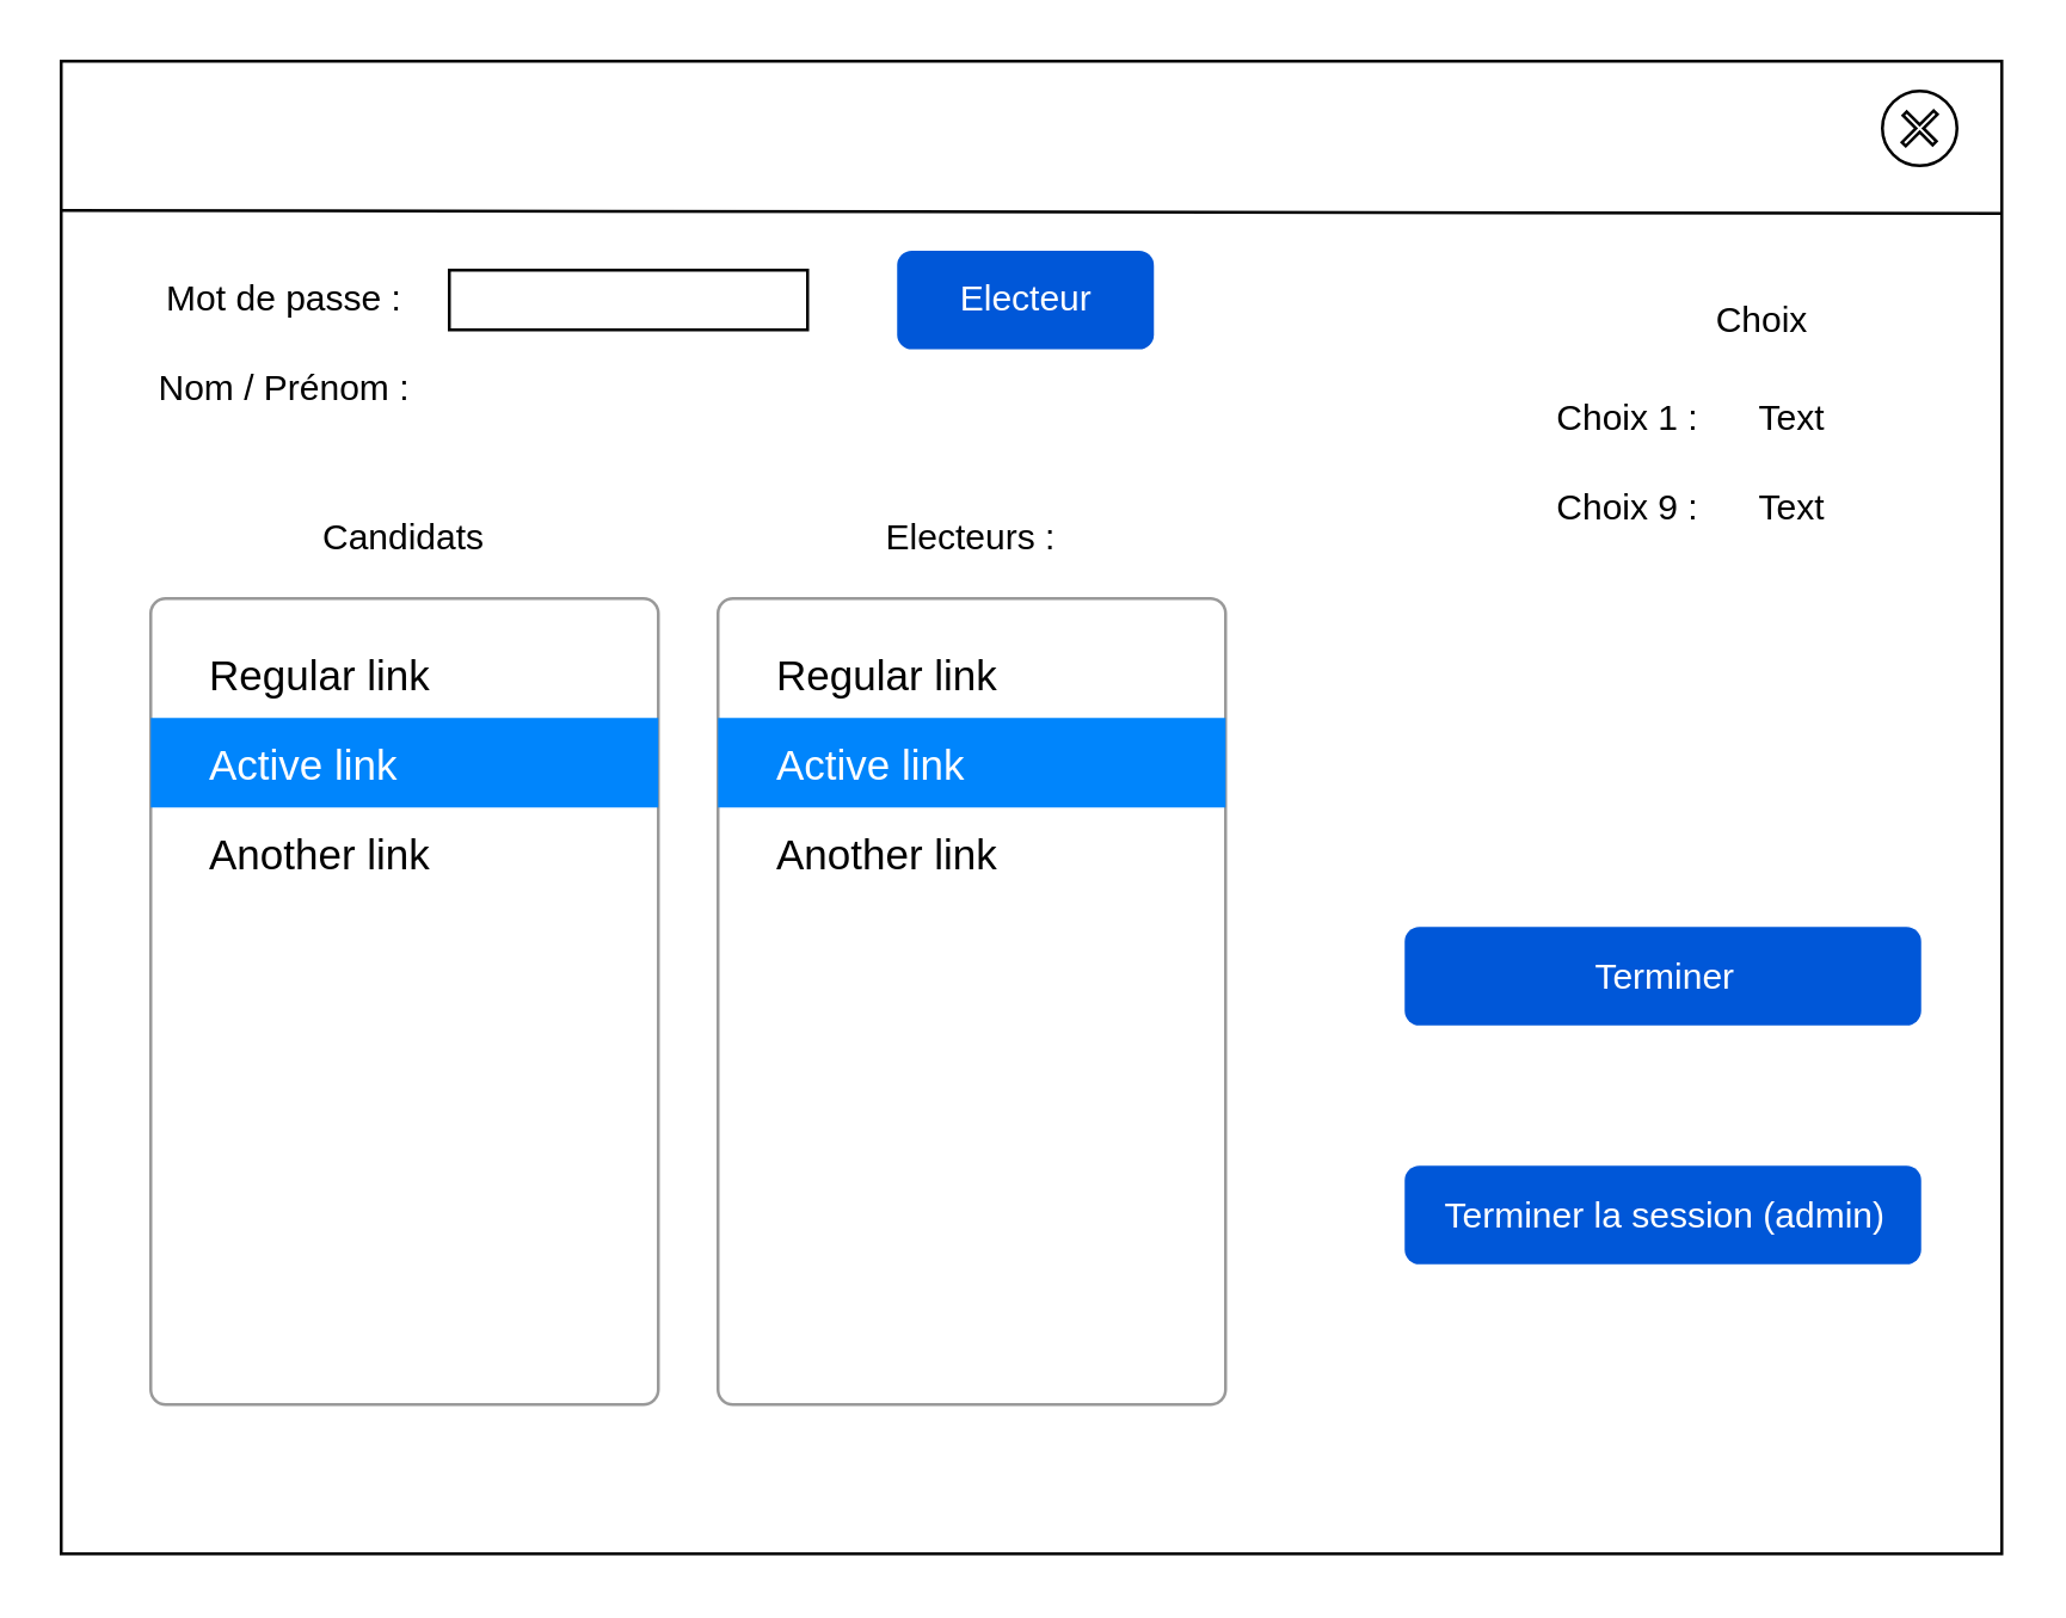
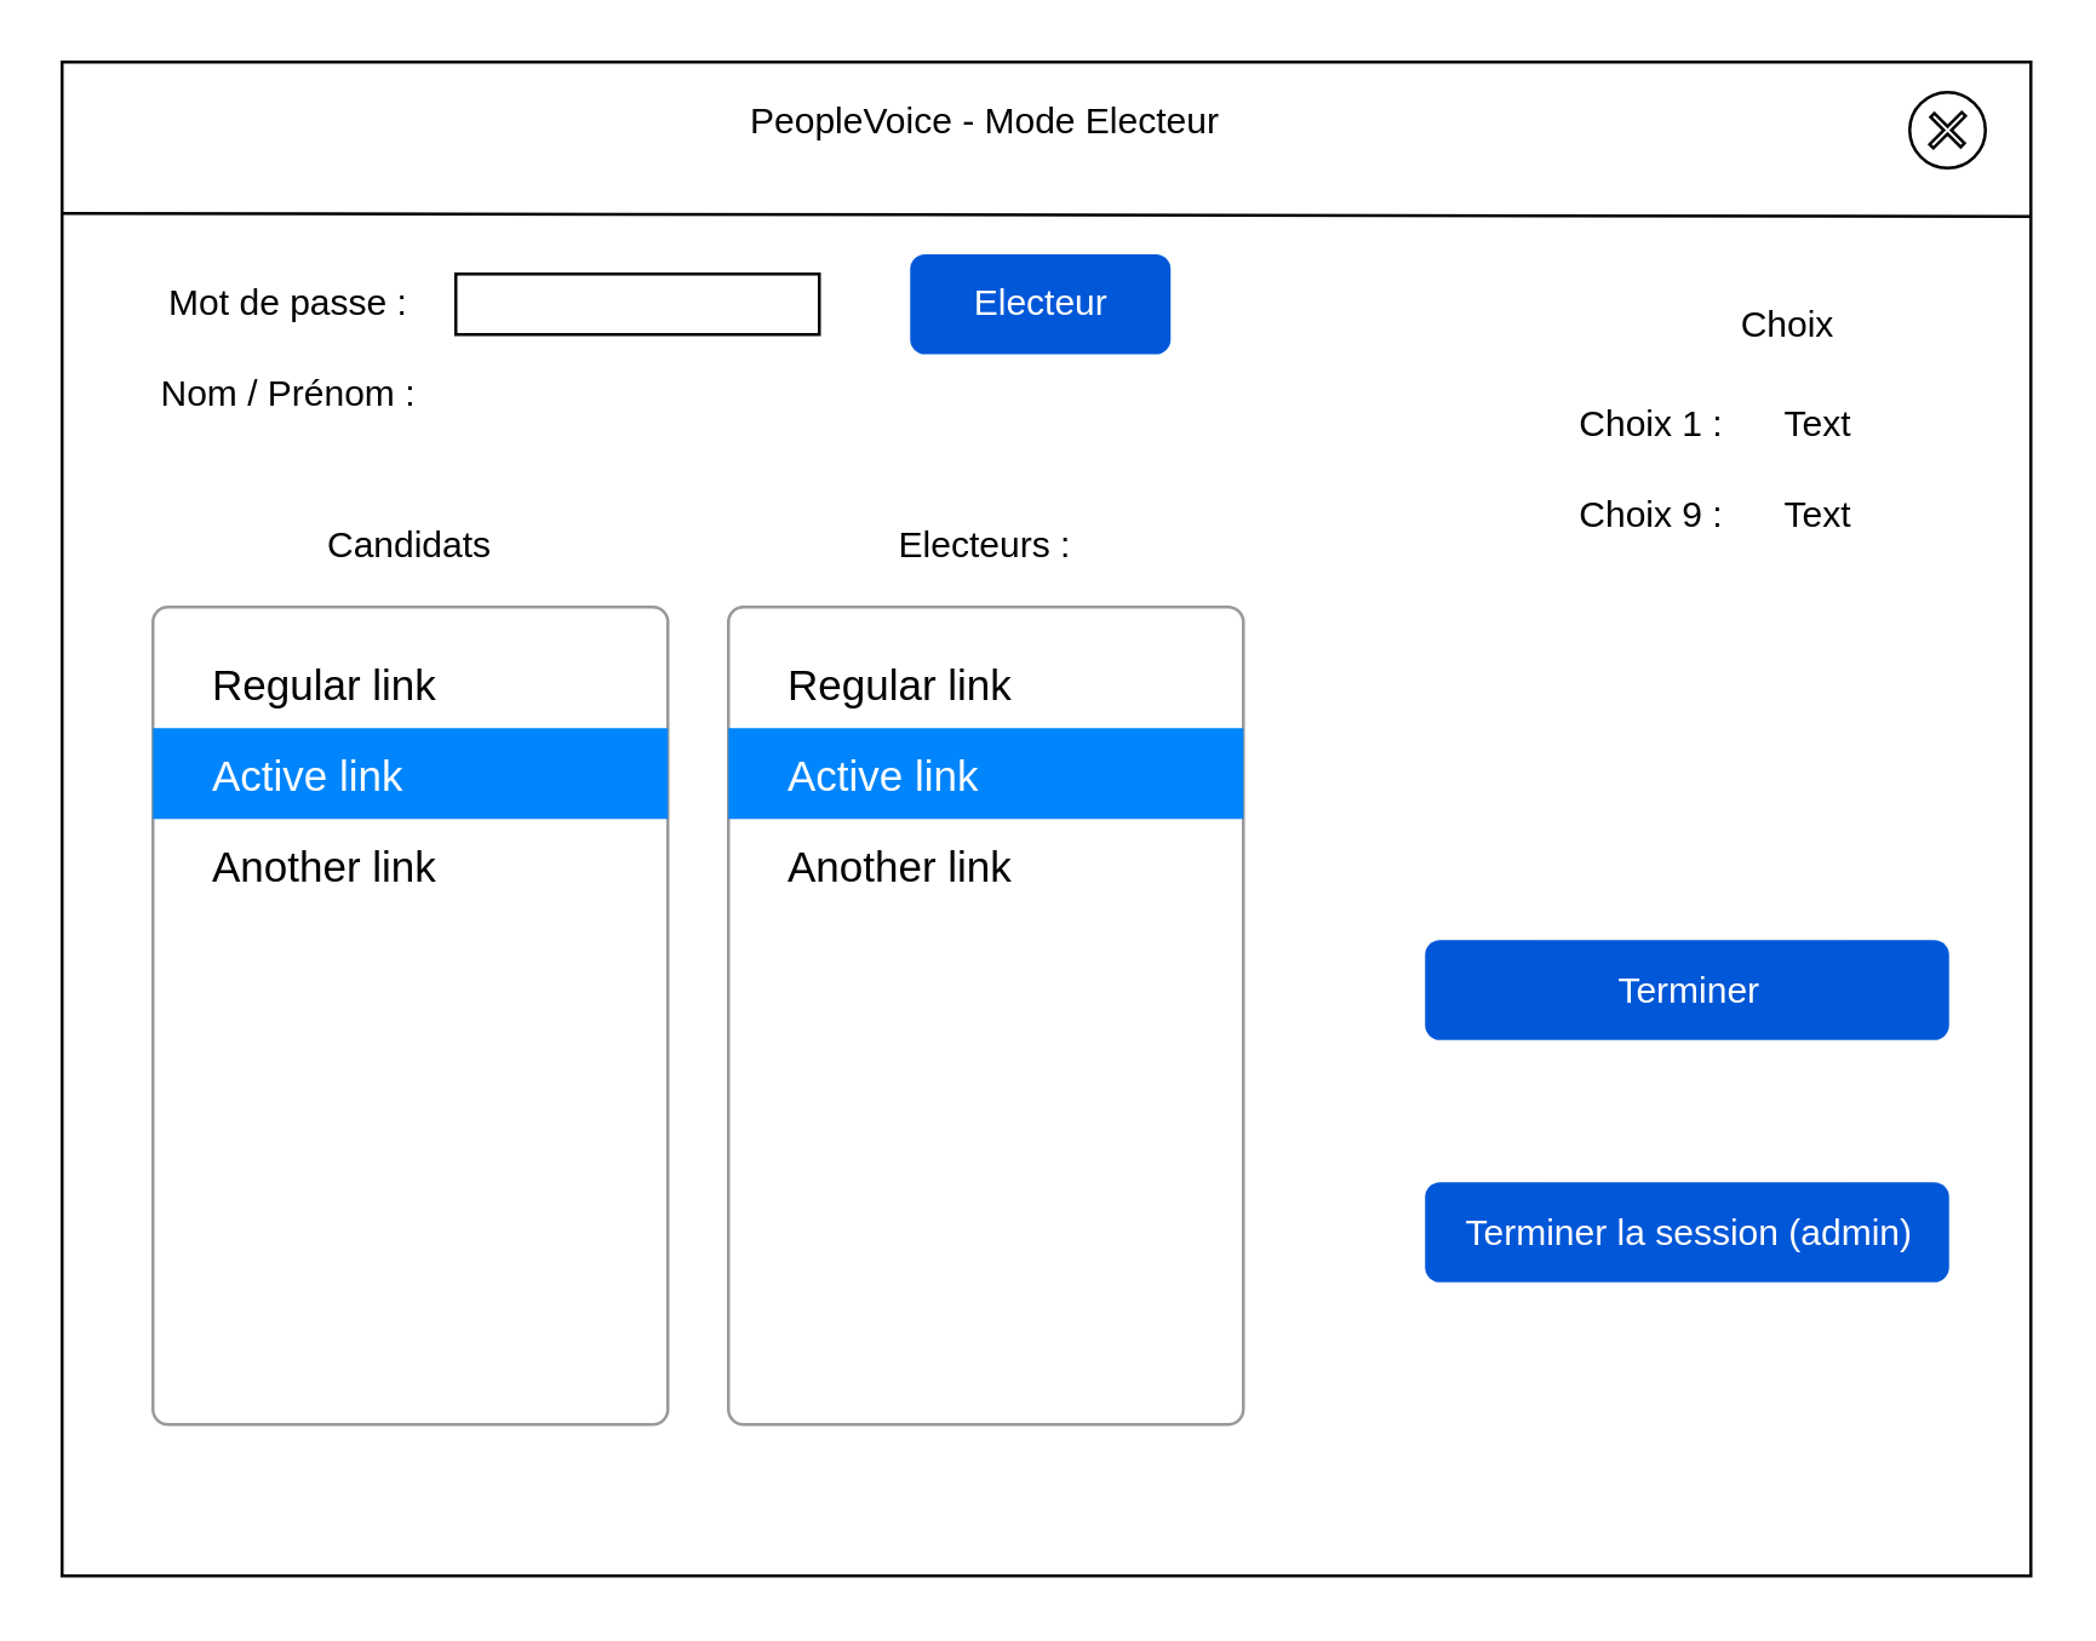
  <mxCell id="0" />
  <mxCell id="1" parent="0" />
  <mxCell id="2" value="" style="rounded=0;whiteSpace=wrap;html=1;" vertex="1" parent="1"><mxGeometry x="20" y="20" width="650" height="500" as="geometry" /></mxCell>
  <mxCell id="3" value="" style="endArrow=none;html=1;entryX=1;entryY=0.102;entryDx=0;entryDy=0;entryPerimeter=0;" edge="1" parent="1" target="2"><mxGeometry width="50" height="50" relative="1" as="geometry"><mxPoint x="20" y="70" as="sourcePoint" /><mxPoint x="70" y="20" as="targetPoint" /></mxGeometry></mxCell>
  <mxCell id="4" value="" style="rounded=0;whiteSpace=wrap;html=1;" vertex="1" parent="1"><mxGeometry x="150" y="90" width="120" height="20" as="geometry" /></mxCell>
  <mxCell id="5" value="Mot de passe :" style="text;html=1;strokeColor=none;fillColor=none;align=center;verticalAlign=middle;whiteSpace=wrap;rounded=0;" vertex="1" parent="1"><mxGeometry x="50" y="90" width="90" height="20" as="geometry" /></mxCell>
  <mxCell id="6" value="Electeur" style="rounded=1;fillColor=#0057D8;strokeColor=none;html=1;fontColor=#ffffff;align=center;verticalAlign=middle;fontStyle=0;fontSize=12" vertex="1" parent="1"><mxGeometry x="300" y="83.5" width="86" height="33" as="geometry" /></mxCell>
  <mxCell id="7" value="" style="html=1;shadow=0;dashed=0;shape=mxgraph.bootstrap.rrect;rSize=5;fillColor=#ffffff;strokeColor=#999999;" vertex="1" parent="1"><mxGeometry x="50" y="200" width="170" height="270" as="geometry" /></mxCell>
  <mxCell id="8" value="Regular link" style="fillColor=none;strokeColor=none;align=left;spacing=20;fontSize=14;" vertex="1" parent="7"><mxGeometry width="170" height="30" relative="1" as="geometry"><mxPoint y="10" as="offset" /></mxGeometry></mxCell>
  <mxCell id="9" value="Active link" style="fillColor=#0085FC;strokeColor=none;fontColor=#ffffff;align=left;spacing=20;fontSize=14;" vertex="1" parent="7"><mxGeometry width="170" height="30" relative="1" as="geometry"><mxPoint y="40" as="offset" /></mxGeometry></mxCell>
  <mxCell id="10" value="Another link" style="fillColor=none;strokeColor=none;align=left;spacing=20;fontSize=14;" vertex="1" parent="7"><mxGeometry width="170" height="30" relative="1" as="geometry"><mxPoint y="70" as="offset" /></mxGeometry></mxCell>
  <mxCell id="11" value="Candidats" style="text;html=1;strokeColor=none;fillColor=none;align=center;verticalAlign=middle;whiteSpace=wrap;rounded=0;" vertex="1" parent="1"><mxGeometry x="115" y="170" width="40" height="20" as="geometry" /></mxCell>
  <mxCell id="12" value="" style="html=1;shadow=0;dashed=0;shape=mxgraph.bootstrap.rrect;rSize=5;fillColor=#ffffff;strokeColor=#999999;" vertex="1" parent="1"><mxGeometry x="240" y="200" width="170" height="270" as="geometry" /></mxCell>
  <mxCell id="13" value="Regular link" style="fillColor=none;strokeColor=none;align=left;spacing=20;fontSize=14;" vertex="1" parent="12"><mxGeometry width="170" height="30" relative="1" as="geometry"><mxPoint y="10" as="offset" /></mxGeometry></mxCell>
  <mxCell id="14" value="Active link" style="fillColor=#0085FC;strokeColor=none;fontColor=#ffffff;align=left;spacing=20;fontSize=14;" vertex="1" parent="12"><mxGeometry width="170" height="30" relative="1" as="geometry"><mxPoint y="40" as="offset" /></mxGeometry></mxCell>
  <mxCell id="15" value="Another link" style="fillColor=none;strokeColor=none;align=left;spacing=20;fontSize=14;" vertex="1" parent="12"><mxGeometry width="170" height="30" relative="1" as="geometry"><mxPoint y="70" as="offset" /></mxGeometry></mxCell>
+ <mxCell id="16" value="PeopleVoice - Mode Electeur" style="text;html=1;strokeColor=none;fillColor=none;align=center;verticalAlign=middle;whiteSpace=wrap;rounded=0;" vertex="1" parent="1"><mxGeometry x="230" y="30" width="190" height="20" as="geometry" /></mxCell>
  <mxCell id="17" value="Electeurs :" style="text;html=1;strokeColor=none;fillColor=none;align=center;verticalAlign=middle;whiteSpace=wrap;rounded=0;" vertex="1" parent="1"><mxGeometry x="295" y="170" width="60" height="20" as="geometry" /></mxCell>
  <mxCell id="18" value="Choix 1 :" style="text;html=1;strokeColor=none;fillColor=none;align=center;verticalAlign=middle;whiteSpace=wrap;rounded=0;" vertex="1" parent="1"><mxGeometry x="510" y="130" width="70" height="20" as="geometry" /></mxCell>
  <mxCell id="19" value="Choix 9&amp;nbsp;:" style="text;html=1;strokeColor=none;fillColor=none;align=center;verticalAlign=middle;whiteSpace=wrap;rounded=0;" vertex="1" parent="1"><mxGeometry x="510" y="160" width="70" height="20" as="geometry" /></mxCell>
  <mxCell id="20" value="Choix" style="text;html=1;strokeColor=none;fillColor=none;align=center;verticalAlign=middle;whiteSpace=wrap;rounded=0;" vertex="1" parent="1"><mxGeometry x="570" y="96.5" width="40" height="20" as="geometry" /></mxCell>
  <mxCell id="21" value="Text" style="text;html=1;strokeColor=none;fillColor=none;align=center;verticalAlign=middle;whiteSpace=wrap;rounded=0;" vertex="1" parent="1"><mxGeometry x="580" y="130" width="40" height="20" as="geometry" /></mxCell>
  <mxCell id="22" value="Text" style="text;html=1;strokeColor=none;fillColor=none;align=center;verticalAlign=middle;whiteSpace=wrap;rounded=0;" vertex="1" parent="1"><mxGeometry x="580" y="160" width="40" height="20" as="geometry" /></mxCell>
  <mxCell id="23" value="Terminer la session (admin)" style="rounded=1;fillColor=#0057D8;strokeColor=none;html=1;fontColor=#ffffff;align=center;verticalAlign=middle;fontStyle=0;fontSize=12" vertex="1" parent="1"><mxGeometry x="470" y="390" width="173" height="33" as="geometry" /></mxCell>
  <mxCell id="24" value="Terminer" style="rounded=1;fillColor=#0057D8;strokeColor=none;html=1;fontColor=#ffffff;align=center;verticalAlign=middle;fontStyle=0;fontSize=12" vertex="1" parent="1"><mxGeometry x="470" y="310" width="173" height="33" as="geometry" /></mxCell>
  <mxCell id="25" value="Nom / Prénom :" style="text;html=1;strokeColor=none;fillColor=none;align=center;verticalAlign=middle;whiteSpace=wrap;rounded=0;" vertex="1" parent="1"><mxGeometry x="50" y="120" width="90" height="20" as="geometry" /></mxCell>
  <mxCell id="26" value="" style="ellipse;whiteSpace=wrap;html=1;aspect=fixed;" vertex="1" parent="1"><mxGeometry x="630" y="30" width="25" height="25" as="geometry" /></mxCell>
  <mxCell id="27" value="" style="shape=cross;whiteSpace=wrap;html=1;rotation=45;size=0.125;" vertex="1" parent="1"><mxGeometry x="635.48" y="35" width="14.04" height="15" as="geometry" /></mxCell>
